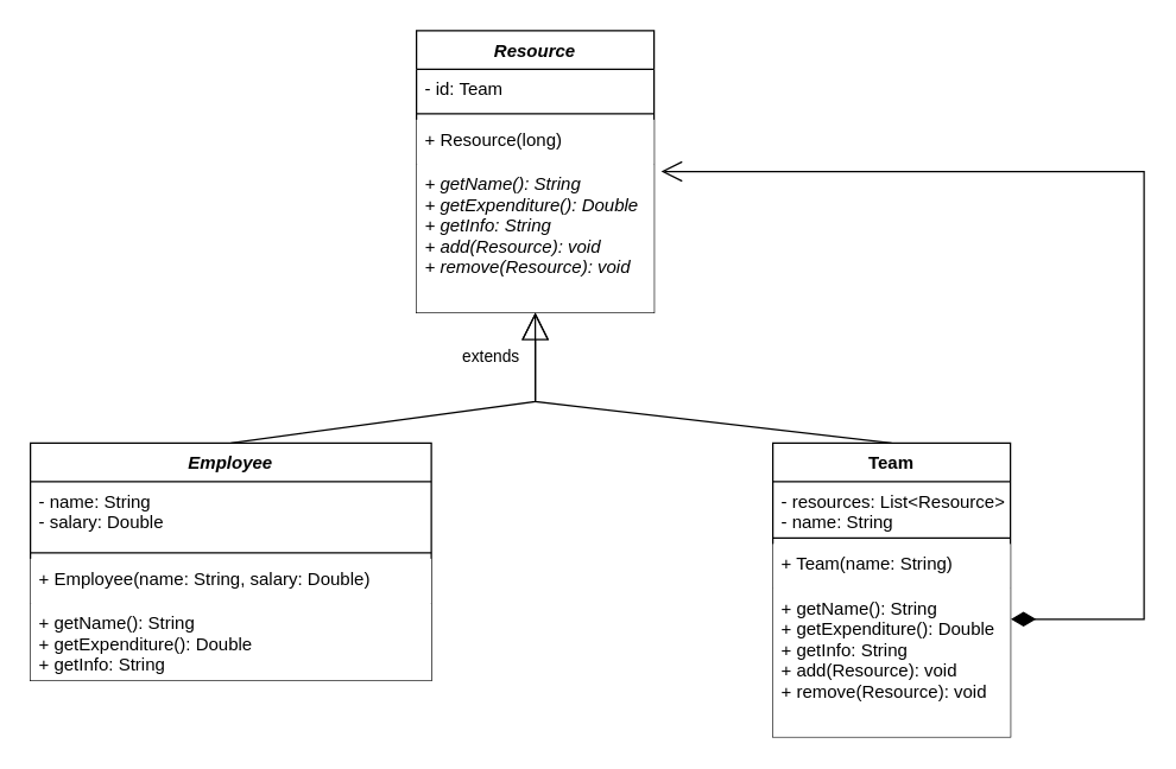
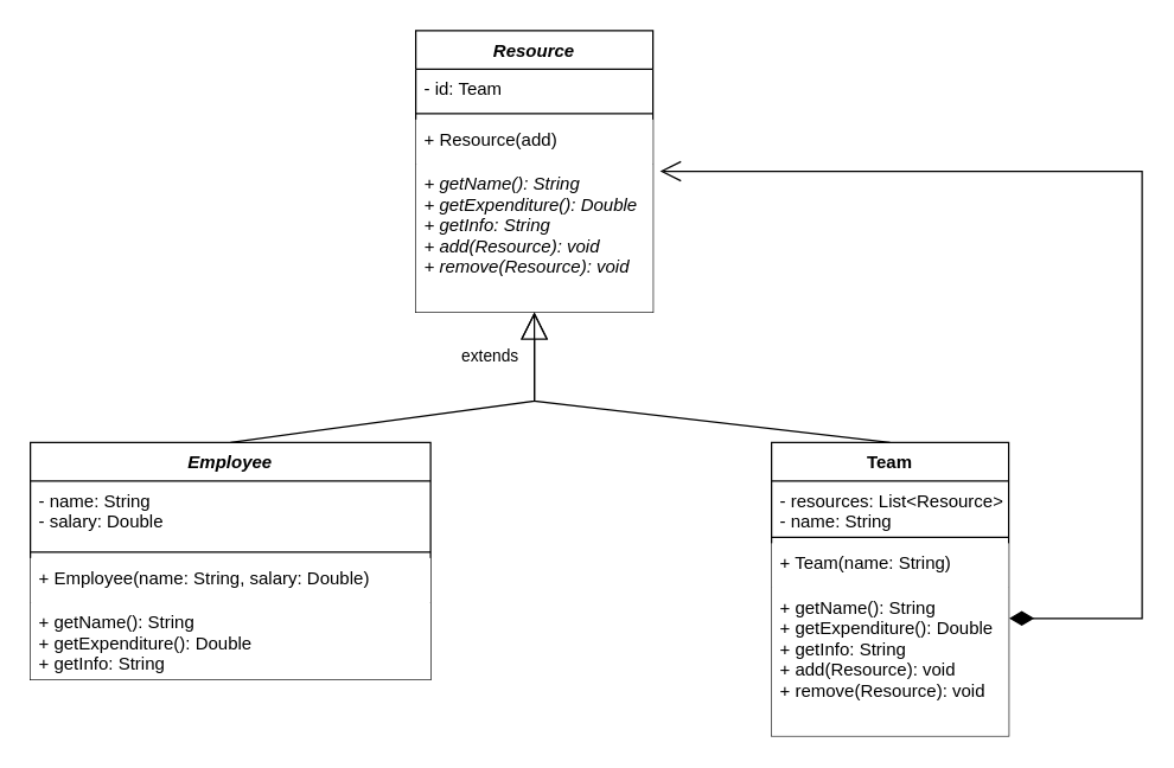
  <mxCell id="0" />
  <mxCell id="1" parent="0" />
  <mxCell id="2" value="Resource" style="swimlane;fontStyle=3;align=center;verticalAlign=top;childLayout=stackLayout;horizontal=1;startSize=26;horizontalStack=0;resizeParent=1;resizeParentMax=0;resizeLast=0;collapsible=1;marginBottom=0;" vertex="1" parent="1"><mxGeometry x="280" y="20" width="160" height="190" as="geometry" /></mxCell>
  <mxCell id="3" value="- id: Team" style="text;strokeColor=none;fillColor=none;align=left;verticalAlign=top;spacingLeft=4;spacingRight=4;overflow=hidden;rotatable=0;points=[[0,0.5],[1,0.5]];portConstraint=eastwest;" vertex="1" parent="2"><mxGeometry y="26" width="160" height="26" as="geometry" /></mxCell>
  <mxCell id="4" value="" style="line;strokeWidth=1;fillColor=none;align=left;verticalAlign=middle;spacingTop=-1;spacingLeft=3;spacingRight=3;rotatable=0;labelPosition=right;points=[];portConstraint=eastwest;" vertex="1" parent="2"><mxGeometry y="52" width="160" height="8" as="geometry" /></mxCell>
- <mxCell id="5" value="+ Resource(long)" style="text;strokeColor=none;fillColor=default;align=left;verticalAlign=top;spacingLeft=4;spacingRight=4;overflow=hidden;rotatable=0;points=[[0,0.5],[1,0.5]];portConstraint=eastwest;fontStyle=0" vertex="1" parent="2"><mxGeometry y="60" width="160" height="30" as="geometry" /></mxCell>
+ <mxCell id="5" value="+ Resource(add)" style="text;strokeColor=none;fillColor=default;align=left;verticalAlign=top;spacingLeft=4;spacingRight=4;overflow=hidden;rotatable=0;points=[[0,0.5],[1,0.5]];portConstraint=eastwest;fontStyle=0" vertex="1" parent="2"><mxGeometry y="60" width="160" height="30" as="geometry" /></mxCell>
  <mxCell id="6" value="+ getName(): String&#10;+ getExpenditure(): Double&#10;+ getInfo: String&#10;+ add(Resource): void&#10;+ remove(Resource): void" style="text;strokeColor=none;fillColor=default;align=left;verticalAlign=top;spacingLeft=4;spacingRight=4;overflow=hidden;rotatable=0;points=[[0,0.5],[1,0.5]];portConstraint=eastwest;fontStyle=2" vertex="1" parent="2"><mxGeometry y="90" width="160" height="100" as="geometry" /></mxCell>
  <mxCell id="7" value="Team" style="swimlane;fontStyle=1;align=center;verticalAlign=top;childLayout=stackLayout;horizontal=1;startSize=26;horizontalStack=0;resizeParent=1;resizeParentMax=0;resizeLast=0;collapsible=1;marginBottom=0;" vertex="1" parent="1"><mxGeometry x="520" y="298" width="160" height="198" as="geometry" /></mxCell>
  <mxCell id="8" value="- resources: List&lt;Resource&gt;&#10;- name: String" style="text;strokeColor=none;fillColor=none;align=left;verticalAlign=top;spacingLeft=4;spacingRight=4;overflow=hidden;rotatable=0;points=[[0,0.5],[1,0.5]];portConstraint=eastwest;" vertex="1" parent="7"><mxGeometry y="26" width="160" height="34" as="geometry" /></mxCell>
  <mxCell id="9" value="" style="line;strokeWidth=1;fillColor=none;align=left;verticalAlign=middle;spacingTop=-1;spacingLeft=3;spacingRight=3;rotatable=0;labelPosition=right;points=[];portConstraint=eastwest;" vertex="1" parent="7"><mxGeometry y="60" width="160" height="8" as="geometry" /></mxCell>
  <mxCell id="10" value="+ Team(name: String)" style="text;strokeColor=none;fillColor=default;align=left;verticalAlign=top;spacingLeft=4;spacingRight=4;overflow=hidden;rotatable=0;points=[[0,0.5],[1,0.5]];portConstraint=eastwest;fontStyle=0" vertex="1" parent="7"><mxGeometry y="68" width="160" height="30" as="geometry" /></mxCell>
  <mxCell id="11" value="+ getName(): String&#10;+ getExpenditure(): Double&#10;+ getInfo: String&#10;+ add(Resource): void&#10;+ remove(Resource): void&#10;" style="text;strokeColor=none;fillColor=default;align=left;verticalAlign=top;spacingLeft=4;spacingRight=4;overflow=hidden;rotatable=0;points=[[0,0.5],[1,0.5]];portConstraint=eastwest;fontStyle=0" vertex="1" parent="7"><mxGeometry y="98" width="160" height="100" as="geometry" /></mxCell>
  <mxCell id="12" value="Employee" style="swimlane;fontStyle=3;align=center;verticalAlign=top;childLayout=stackLayout;horizontal=1;startSize=26;horizontalStack=0;resizeParent=1;resizeParentMax=0;resizeLast=0;collapsible=1;marginBottom=0;" vertex="1" parent="1"><mxGeometry x="20" y="298" width="270" height="160" as="geometry" /></mxCell>
  <mxCell id="13" value="- name: String&#10;- salary: Double" style="text;strokeColor=none;fillColor=none;align=left;verticalAlign=top;spacingLeft=4;spacingRight=4;overflow=hidden;rotatable=0;points=[[0,0.5],[1,0.5]];portConstraint=eastwest;" vertex="1" parent="12"><mxGeometry y="26" width="270" height="44" as="geometry" /></mxCell>
  <mxCell id="14" value="" style="line;strokeWidth=1;fillColor=none;align=left;verticalAlign=middle;spacingTop=-1;spacingLeft=3;spacingRight=3;rotatable=0;labelPosition=right;points=[];portConstraint=eastwest;" vertex="1" parent="12"><mxGeometry y="70" width="270" height="8" as="geometry" /></mxCell>
  <mxCell id="15" value="+ Employee(name: String, salary: Double)" style="text;strokeColor=none;fillColor=default;align=left;verticalAlign=top;spacingLeft=4;spacingRight=4;overflow=hidden;rotatable=0;points=[[0,0.5],[1,0.5]];portConstraint=eastwest;fontStyle=0" vertex="1" parent="12"><mxGeometry y="78" width="270" height="30" as="geometry" /></mxCell>
  <mxCell id="16" value="+ getName(): String&#10;+ getExpenditure(): Double&#10;+ getInfo: String" style="text;strokeColor=none;fillColor=default;align=left;verticalAlign=top;spacingLeft=4;spacingRight=4;overflow=hidden;rotatable=0;points=[[0,0.5],[1,0.5]];portConstraint=eastwest;fontStyle=0" vertex="1" parent="12"><mxGeometry y="108" width="270" height="52" as="geometry" /></mxCell>
  <mxCell id="17" value="extends" style="endArrow=open;endSize=16;endFill=0;html=1;rounded=0;entryX=0.5;entryY=1;entryDx=0;entryDy=0;exitX=0.5;exitY=0;exitDx=0;exitDy=0;" edge="1" parent="1" source="12" target="2"><mxGeometry x="0.775" y="30" width="160" relative="1" as="geometry"><mxPoint x="320" y="290" as="sourcePoint" /><mxPoint x="480" y="290" as="targetPoint" /><Array as="points"><mxPoint x="360" y="270" /></Array><mxPoint as="offset" /></mxGeometry></mxCell>
  <mxCell id="18" value="" style="endArrow=block;endSize=16;endFill=0;html=1;rounded=0;exitX=0.5;exitY=0;exitDx=0;exitDy=0;" edge="1" parent="1" source="7"><mxGeometry x="-0.208" y="-75" width="160" relative="1" as="geometry"><mxPoint x="320" y="290" as="sourcePoint" /><mxPoint x="360" y="210" as="targetPoint" /><Array as="points"><mxPoint x="360" y="270" /></Array><mxPoint as="offset" /></mxGeometry></mxCell>
  <mxCell id="19" value="" style="endArrow=open;html=1;endSize=12;startArrow=diamondThin;startSize=14;startFill=1;edgeStyle=orthogonalEdgeStyle;align=left;verticalAlign=bottom;rounded=0;exitX=1.002;exitY=0.207;exitDx=0;exitDy=0;exitPerimeter=0;entryX=1.03;entryY=0.049;entryDx=0;entryDy=0;entryPerimeter=0;" edge="1" parent="1" source="11" target="6"><mxGeometry x="-0.973" relative="1" as="geometry"><mxPoint x="320" y="290" as="sourcePoint" /><mxPoint x="480" y="290" as="targetPoint" /><Array as="points"><mxPoint x="770" y="417" /><mxPoint x="770" y="115" /></Array><mxPoint as="offset" /></mxGeometry></mxCell>
